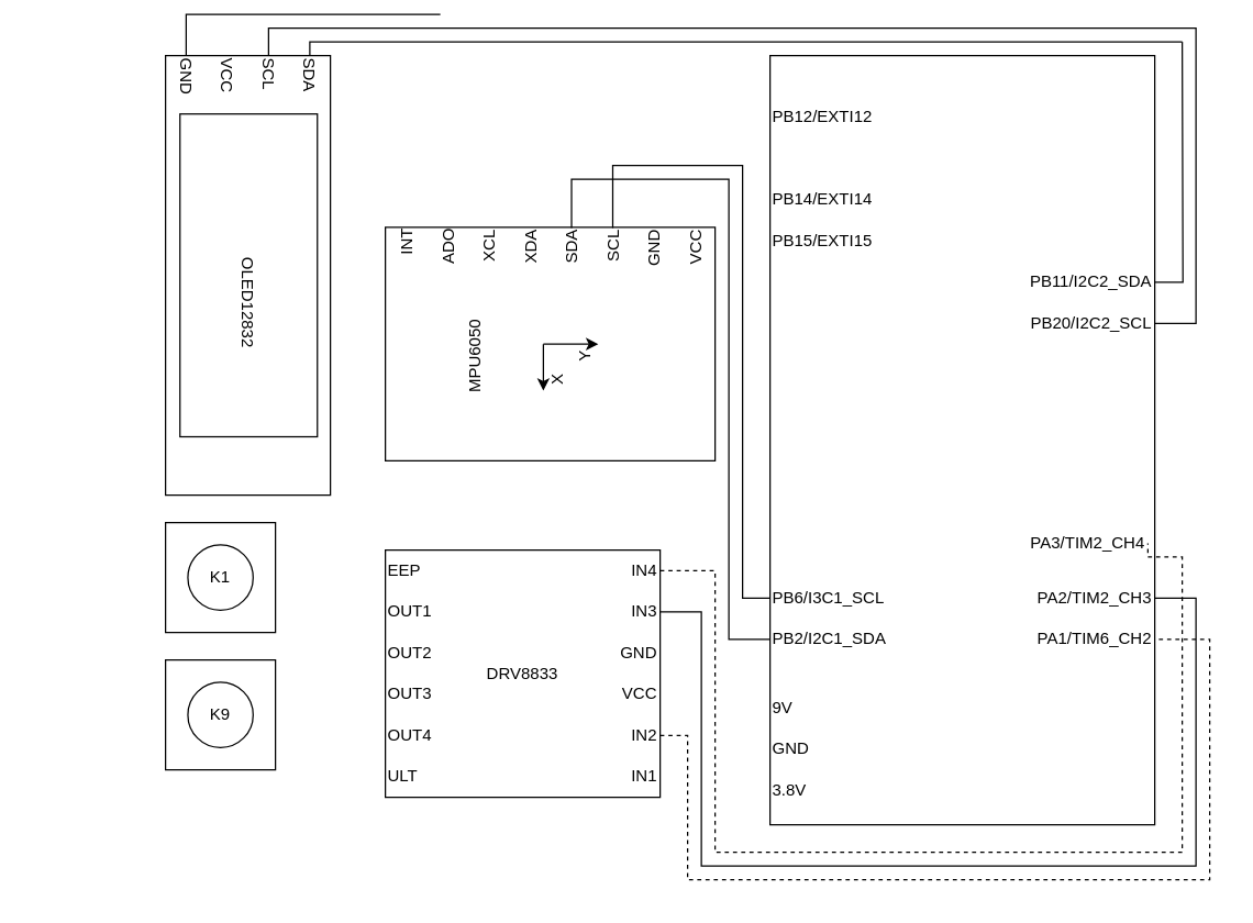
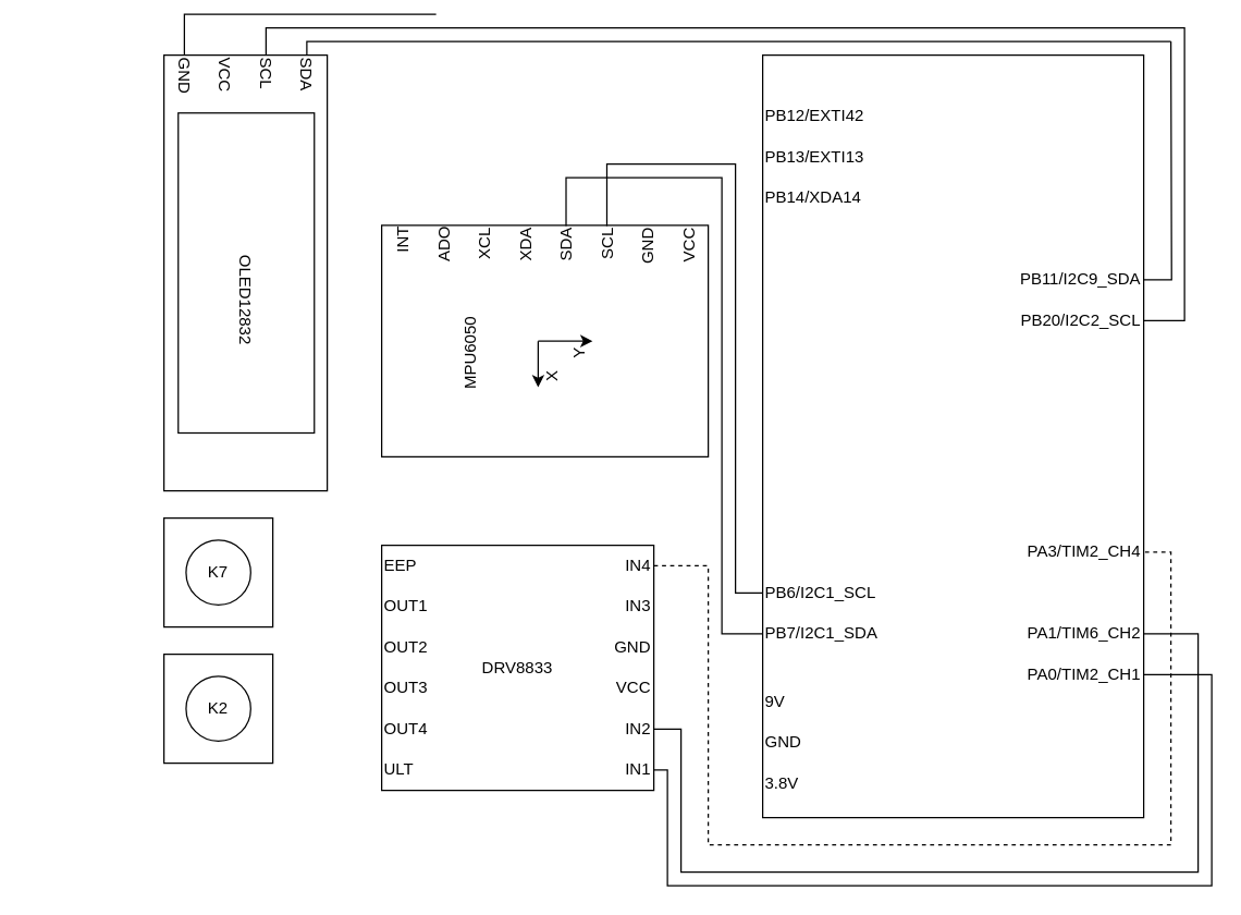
  <mxCell id="0" />
  <mxCell id="1" parent="0" />
  <mxCell id="2" value="" style="group;rotation=0;" parent="1" vertex="1" connectable="0"><mxGeometry x="280" y="400" width="200" height="180" as="geometry" /></mxCell>
  <mxCell id="3" value="" style="rounded=0;whiteSpace=wrap;html=1;rotation=0;" parent="2" vertex="1"><mxGeometry width="200" height="180" as="geometry" /></mxCell>
  <mxCell id="4" value="IN4" style="text;html=1;strokeColor=none;fillColor=none;align=right;verticalAlign=middle;whiteSpace=wrap;rounded=0;rotation=0;" parent="2" vertex="1"><mxGeometry x="140" width="60" height="30" as="geometry" /></mxCell>
  <mxCell id="5" value="IN3" style="text;html=1;strokeColor=none;fillColor=none;align=right;verticalAlign=middle;whiteSpace=wrap;rounded=0;rotation=0;" parent="2" vertex="1"><mxGeometry x="140" y="30" width="60" height="30" as="geometry" /></mxCell>
  <mxCell id="6" value="GND" style="text;html=1;strokeColor=none;fillColor=none;align=right;verticalAlign=middle;whiteSpace=wrap;rounded=0;rotation=0;" parent="2" vertex="1"><mxGeometry x="140" y="60" width="60" height="30" as="geometry" /></mxCell>
  <mxCell id="7" value="VCC" style="text;html=1;strokeColor=none;fillColor=none;align=right;verticalAlign=middle;whiteSpace=wrap;rounded=0;rotation=0;" parent="2" vertex="1"><mxGeometry x="140" y="90" width="60" height="30" as="geometry" /></mxCell>
  <mxCell id="8" value="IN2" style="text;html=1;strokeColor=none;fillColor=none;align=right;verticalAlign=middle;whiteSpace=wrap;rounded=0;rotation=0;" parent="2" vertex="1"><mxGeometry x="140" y="120" width="60" height="30" as="geometry" /></mxCell>
  <mxCell id="9" value="IN1" style="text;html=1;strokeColor=none;fillColor=none;align=right;verticalAlign=middle;whiteSpace=wrap;rounded=0;rotation=0;" parent="2" vertex="1"><mxGeometry x="140" y="150" width="60" height="30" as="geometry" /></mxCell>
  <mxCell id="10" value="EEP" style="text;html=1;strokeColor=none;fillColor=none;align=left;verticalAlign=middle;whiteSpace=wrap;rounded=0;rotation=0;" parent="2" vertex="1"><mxGeometry width="60" height="30" as="geometry" /></mxCell>
  <mxCell id="11" value="OUT1" style="text;html=1;strokeColor=none;fillColor=none;align=left;verticalAlign=middle;whiteSpace=wrap;rounded=0;rotation=0;" parent="2" vertex="1"><mxGeometry y="30" width="60" height="30" as="geometry" /></mxCell>
  <mxCell id="12" value="OUT2" style="text;html=1;strokeColor=none;fillColor=none;align=left;verticalAlign=middle;whiteSpace=wrap;rounded=0;rotation=0;" parent="2" vertex="1"><mxGeometry y="60" width="60" height="30" as="geometry" /></mxCell>
  <mxCell id="13" value="OUT3" style="text;html=1;strokeColor=none;fillColor=none;align=left;verticalAlign=middle;whiteSpace=wrap;rounded=0;rotation=0;" parent="2" vertex="1"><mxGeometry y="90" width="60" height="30" as="geometry" /></mxCell>
  <mxCell id="14" value="OUT4" style="text;html=1;strokeColor=none;fillColor=none;align=left;verticalAlign=middle;whiteSpace=wrap;rounded=0;rotation=0;" parent="2" vertex="1"><mxGeometry y="120" width="60" height="30" as="geometry" /></mxCell>
  <mxCell id="15" value="ULT" style="text;html=1;strokeColor=none;fillColor=none;align=left;verticalAlign=middle;whiteSpace=wrap;rounded=0;rotation=0;" parent="2" vertex="1"><mxGeometry y="150" width="60" height="30" as="geometry" /></mxCell>
  <mxCell id="16" value="DRV8833" style="text;html=1;strokeColor=none;fillColor=none;align=center;verticalAlign=middle;whiteSpace=wrap;rounded=0;rotation=0;" parent="2" vertex="1"><mxGeometry x="70" y="75" width="60" height="30" as="geometry" /></mxCell>
  <mxCell id="17" value="" style="group;direction=west;movable=1;resizable=1;rotatable=1;deletable=1;editable=1;locked=0;connectable=1;flipH=0;rotation=90;" parent="1" vertex="1" connectable="0"><mxGeometry x="20" y="140" width="320" height="120" as="geometry" /></mxCell>
  <mxCell id="18" value="" style="rounded=0;whiteSpace=wrap;html=1;direction=west;movable=0;resizable=0;rotatable=0;deletable=0;editable=0;locked=1;connectable=0;rotation=90;" parent="17" vertex="1"><mxGeometry width="320" height="120" as="geometry" /></mxCell>
  <mxCell id="19" style="edgeStyle=orthogonalEdgeStyle;rounded=0;orthogonalLoop=1;jettySize=auto;html=1;exitX=1;exitY=0.5;exitDx=0;exitDy=0;endArrow=none;endFill=0;jumpStyle=none;" parent="17" source="20" edge="1"><mxGeometry relative="1" as="geometry"><mxPoint x="840" y="-110" as="targetPoint" /><Array as="points"><mxPoint x="205" y="-110" /><mxPoint x="230" y="-110" /></Array></mxGeometry></mxCell>
  <mxCell id="20" value="SDA" style="text;html=1;strokeColor=none;fillColor=none;align=left;verticalAlign=middle;whiteSpace=wrap;rounded=0;direction=west;movable=1;resizable=1;rotatable=1;deletable=1;editable=1;locked=0;connectable=1;rotation=90;" parent="17" vertex="1"><mxGeometry x="175" y="-85" width="60" height="30" as="geometry" /></mxCell>
  <mxCell id="21" value="SCL" style="text;html=1;strokeColor=none;fillColor=none;align=left;verticalAlign=middle;whiteSpace=wrap;rounded=0;direction=west;movable=1;resizable=1;rotatable=1;deletable=1;editable=1;locked=0;connectable=1;rotation=90;" parent="17" vertex="1"><mxGeometry x="145" y="-85" width="60" height="30" as="geometry" /></mxCell>
  <mxCell id="22" value="VCC" style="text;html=1;strokeColor=none;fillColor=none;align=left;verticalAlign=middle;whiteSpace=wrap;rounded=0;direction=west;movable=0;resizable=0;rotatable=0;deletable=0;editable=0;locked=1;connectable=0;rotation=90;" parent="17" vertex="1"><mxGeometry x="115" y="-85" width="60" height="30" as="geometry" /></mxCell>
  <mxCell id="23" style="edgeStyle=orthogonalEdgeStyle;rounded=0;orthogonalLoop=1;jettySize=auto;html=1;endArrow=none;endFill=0;" parent="17" source="24" edge="1"><mxGeometry relative="1" as="geometry"><mxPoint x="300" y="-130" as="targetPoint" /><Array as="points"><mxPoint x="115" y="-130" /></Array></mxGeometry></mxCell>
  <mxCell id="24" value="GND" style="text;html=1;strokeColor=none;fillColor=none;align=left;verticalAlign=middle;whiteSpace=wrap;rounded=0;direction=west;movable=1;resizable=1;rotatable=1;deletable=1;editable=1;locked=0;connectable=1;rotation=90;" parent="17" vertex="1"><mxGeometry x="85" y="-85" width="60" height="30" as="geometry" /></mxCell>
  <mxCell id="25" value="" style="rounded=0;whiteSpace=wrap;html=1;direction=west;movable=0;resizable=0;rotatable=0;deletable=0;editable=0;locked=1;connectable=0;rotation=90;" parent="17" vertex="1"><mxGeometry x="43" y="10" width="235" height="100" as="geometry" /></mxCell>
  <mxCell id="26" value="OLED12832" style="text;html=1;strokeColor=none;fillColor=none;align=center;verticalAlign=middle;whiteSpace=wrap;rounded=0;direction=west;movable=0;resizable=0;rotatable=0;deletable=0;editable=0;locked=1;connectable=0;rotation=90;" parent="17" vertex="1"><mxGeometry x="120" y="65" width="80" height="30" as="geometry" /></mxCell>
  <mxCell id="27" value="" style="group;rotation=-90;" parent="1" vertex="1" connectable="0"><mxGeometry x="315" y="130" width="170" height="240" as="geometry" /></mxCell>
  <mxCell id="28" value="" style="rounded=0;whiteSpace=wrap;html=1;rotation=-90;" parent="27" vertex="1"><mxGeometry width="170" height="240" as="geometry" /></mxCell>
  <mxCell id="29" value="INT" style="text;html=1;strokeColor=none;fillColor=none;align=right;verticalAlign=middle;whiteSpace=wrap;rounded=0;rotation=-90;" parent="27" vertex="1"><mxGeometry x="-45" y="45" width="51" height="30" as="geometry" /></mxCell>
  <mxCell id="30" value="ADO" style="text;html=1;strokeColor=none;fillColor=none;align=right;verticalAlign=middle;whiteSpace=wrap;rounded=0;rotation=-90;" parent="27" vertex="1"><mxGeometry x="-15" y="45" width="51" height="30" as="geometry" /></mxCell>
  <mxCell id="31" value="XCL" style="text;html=1;strokeColor=none;fillColor=none;align=right;verticalAlign=middle;whiteSpace=wrap;rounded=0;rotation=-90;" parent="27" vertex="1"><mxGeometry x="15" y="46" width="51" height="30" as="geometry" /></mxCell>
  <mxCell id="32" value="XDA" style="text;html=1;strokeColor=none;fillColor=none;align=right;verticalAlign=middle;whiteSpace=wrap;rounded=0;rotation=-90;" parent="27" vertex="1"><mxGeometry x="45" y="46" width="51" height="30" as="geometry" /></mxCell>
  <mxCell id="33" value="SDA" style="text;html=1;strokeColor=none;fillColor=none;align=right;verticalAlign=middle;whiteSpace=wrap;rounded=0;rotation=-90;" parent="27" vertex="1"><mxGeometry x="75" y="46" width="51" height="30" as="geometry" /></mxCell>
  <mxCell id="34" value="SCL" style="text;html=1;strokeColor=none;fillColor=none;align=right;verticalAlign=middle;whiteSpace=wrap;rounded=0;rotation=-90;" parent="27" vertex="1"><mxGeometry x="105" y="46" width="51" height="30" as="geometry" /></mxCell>
  <mxCell id="35" value="GND" style="text;html=1;strokeColor=none;fillColor=none;align=right;verticalAlign=middle;whiteSpace=wrap;rounded=0;rotation=-90;" parent="27" vertex="1"><mxGeometry x="135" y="46" width="51" height="30" as="geometry" /></mxCell>
  <mxCell id="36" value="VCC" style="text;html=1;strokeColor=none;fillColor=none;align=right;verticalAlign=middle;whiteSpace=wrap;rounded=0;rotation=-90;" parent="27" vertex="1"><mxGeometry x="165" y="46" width="51" height="30" as="geometry" /></mxCell>
  <mxCell id="37" value="MPU6050" style="text;html=1;strokeColor=none;fillColor=none;align=center;verticalAlign=middle;whiteSpace=wrap;rounded=0;rotation=-90;" parent="27" vertex="1"><mxGeometry x="5" y="114" width="51" height="30" as="geometry" /></mxCell>
  <mxCell id="38" value="" style="endArrow=classic;html=1;rounded=0;" parent="27" edge="1"><mxGeometry width="50" height="50" relative="1" as="geometry"><mxPoint x="80" y="120" as="sourcePoint" /><mxPoint x="120" y="120" as="targetPoint" /></mxGeometry></mxCell>
  <mxCell id="39" value="" style="endArrow=classic;html=1;rounded=0;" parent="27" edge="1"><mxGeometry width="50" height="50" relative="1" as="geometry"><mxPoint x="80" y="120" as="sourcePoint" /><mxPoint x="80" y="154" as="targetPoint" /></mxGeometry></mxCell>
  <mxCell id="40" value="X" style="text;html=1;strokeColor=none;fillColor=none;align=center;verticalAlign=middle;whiteSpace=wrap;rounded=0;rotation=-90;" parent="27" vertex="1"><mxGeometry x="82" y="136" width="17" height="20" as="geometry" /></mxCell>
  <mxCell id="41" value="Y" style="text;html=1;strokeColor=none;fillColor=none;align=center;verticalAlign=middle;whiteSpace=wrap;rounded=0;rotation=-90;" parent="27" vertex="1"><mxGeometry x="102" y="119" width="17" height="20" as="geometry" /></mxCell>
  <mxCell id="42" value="" style="group" parent="1" vertex="1" connectable="0"><mxGeometry x="560" y="40" width="280" height="560" as="geometry" /></mxCell>
  <mxCell id="43" value="" style="rounded=0;whiteSpace=wrap;html=1;" parent="42" vertex="1"><mxGeometry width="280" height="560" as="geometry" /></mxCell>
+ <mxCell id="44" value="PA0/TIM2_CH1" style="text;html=1;strokeColor=none;fillColor=none;align=right;verticalAlign=middle;whiteSpace=wrap;rounded=0;" parent="42" vertex="1"><mxGeometry x="190" y="440" width="90" height="30" as="geometry" /></mxCell>
  <mxCell id="45" value="PA1/TIM6_CH2" style="text;html=1;strokeColor=none;fillColor=none;align=right;verticalAlign=middle;whiteSpace=wrap;rounded=0;" parent="42" vertex="1"><mxGeometry x="190" y="410" width="90" height="30" as="geometry" /></mxCell>
- <mxCell id="46" value="PA2/TIM2_CH3" style="text;html=1;strokeColor=none;fillColor=none;align=right;verticalAlign=middle;whiteSpace=wrap;rounded=0;" parent="42" vertex="1"><mxGeometry x="190" y="380" width="90" height="30" as="geometry" /></mxCell>
- <mxCell id="47" value="PA3/TIM2_CH4" style="text;html=1;strokeColor=none;fillColor=none;align=right;verticalAlign=middle;whiteSpace=wrap;rounded=0;" parent="42" vertex="1"><mxGeometry x="185" y="340" width="90" height="30" as="geometry" /></mxCell>
- <mxCell id="48" value="PB2/I2C1_SDA" style="text;html=1;strokeColor=none;fillColor=none;align=left;verticalAlign=middle;whiteSpace=wrap;rounded=0;" parent="42" vertex="1"><mxGeometry y="410" width="90" height="30" as="geometry" /></mxCell>
- <mxCell id="49" value="PB6/I3C1_SCL" style="text;html=1;strokeColor=none;fillColor=none;align=left;verticalAlign=middle;whiteSpace=wrap;rounded=0;" parent="42" vertex="1"><mxGeometry y="380" width="90" height="30" as="geometry" /></mxCell>
+ <mxCell id="47" value="PA3/TIM2_CH4" style="text;html=1;strokeColor=none;fillColor=none;align=right;verticalAlign=middle;whiteSpace=wrap;rounded=0;" parent="42" vertex="1"><mxGeometry x="190" y="350" width="90" height="30" as="geometry" /></mxCell>
+ <mxCell id="48" value="PB7/I2C1_SDA" style="text;html=1;strokeColor=none;fillColor=none;align=left;verticalAlign=middle;whiteSpace=wrap;rounded=0;" parent="42" vertex="1"><mxGeometry y="410" width="90" height="30" as="geometry" /></mxCell>
+ <mxCell id="49" value="PB6/I2C1_SCL" style="text;html=1;strokeColor=none;fillColor=none;align=left;verticalAlign=middle;whiteSpace=wrap;rounded=0;" parent="42" vertex="1"><mxGeometry y="380" width="90" height="30" as="geometry" /></mxCell>
  <mxCell id="50" style="edgeStyle=orthogonalEdgeStyle;rounded=0;orthogonalLoop=1;jettySize=auto;html=1;endArrow=none;endFill=0;" parent="42" source="51" edge="1"><mxGeometry relative="1" as="geometry"><mxPoint x="300" y="-10" as="targetPoint" /></mxGeometry></mxCell>
- <mxCell id="51" value="PB11/I2C2_SDA" style="text;html=1;strokeColor=none;fillColor=none;align=right;verticalAlign=middle;whiteSpace=wrap;rounded=0;" parent="42" vertex="1"><mxGeometry x="190" y="150" width="90" height="30" as="geometry" /></mxCell>
+ <mxCell id="51" value="PB11/I2C9_SDA" style="text;html=1;strokeColor=none;fillColor=none;align=right;verticalAlign=middle;whiteSpace=wrap;rounded=0;" parent="42" vertex="1"><mxGeometry x="190" y="150" width="90" height="30" as="geometry" /></mxCell>
  <mxCell id="52" value="PB20/I2C2_SCL" style="text;html=1;strokeColor=none;fillColor=none;align=right;verticalAlign=middle;whiteSpace=wrap;rounded=0;" parent="42" vertex="1"><mxGeometry x="190" y="180" width="90" height="30" as="geometry" /></mxCell>
- <mxCell id="53" value="PB15/EXTI15" style="text;html=1;strokeColor=none;fillColor=none;align=left;verticalAlign=middle;whiteSpace=wrap;rounded=0;" parent="42" vertex="1"><mxGeometry y="120" width="90" height="30" as="geometry" /></mxCell>
- <mxCell id="54" value="PB14/EXTI14" style="text;html=1;strokeColor=none;fillColor=none;align=left;verticalAlign=middle;whiteSpace=wrap;rounded=0;" parent="42" vertex="1"><mxGeometry y="90" width="90" height="30" as="geometry" /></mxCell>
- <mxCell id="56" value="PB12/EXTI12" style="text;html=1;strokeColor=none;fillColor=none;align=left;verticalAlign=middle;whiteSpace=wrap;rounded=0;" parent="42" vertex="1"><mxGeometry y="30" width="90" height="30" as="geometry" /></mxCell>
+ <mxCell id="54" value="PB14/XDA14" style="text;html=1;strokeColor=none;fillColor=none;align=left;verticalAlign=middle;whiteSpace=wrap;rounded=0;" parent="42" vertex="1"><mxGeometry y="90" width="90" height="30" as="geometry" /></mxCell>
+ <mxCell id="55" value="PB13/EXTI13" style="text;html=1;strokeColor=none;fillColor=none;align=left;verticalAlign=middle;whiteSpace=wrap;rounded=0;" parent="42" vertex="1"><mxGeometry y="60" width="90" height="30" as="geometry" /></mxCell>
+ <mxCell id="56" value="PB12/EXTI42" style="text;html=1;strokeColor=none;fillColor=none;align=left;verticalAlign=middle;whiteSpace=wrap;rounded=0;" parent="42" vertex="1"><mxGeometry y="30" width="90" height="30" as="geometry" /></mxCell>
  <mxCell id="57" value="3.8V" style="text;html=1;strokeColor=none;fillColor=none;align=left;verticalAlign=middle;whiteSpace=wrap;rounded=0;" parent="42" vertex="1"><mxGeometry y="520" width="60" height="30" as="geometry" /></mxCell>
  <mxCell id="58" value="GND" style="text;html=1;strokeColor=none;fillColor=none;align=left;verticalAlign=middle;whiteSpace=wrap;rounded=0;" parent="42" vertex="1"><mxGeometry y="490" width="60" height="30" as="geometry" /></mxCell>
  <mxCell id="59" value="9V" style="text;html=1;strokeColor=none;fillColor=none;align=left;verticalAlign=middle;whiteSpace=wrap;rounded=0;" parent="42" vertex="1"><mxGeometry y="460" width="60" height="30" as="geometry" /></mxCell>
  <mxCell id="60" value="" style="group" parent="1" vertex="1" connectable="0"><mxGeometry x="120" y="380" width="80" height="80" as="geometry" /></mxCell>
  <mxCell id="61" value="" style="rounded=0;whiteSpace=wrap;html=1;container=0;" parent="60" vertex="1"><mxGeometry width="80" height="80" as="geometry" /></mxCell>
  <mxCell id="62" value="" style="ellipse;whiteSpace=wrap;html=1;aspect=fixed;container=0;" parent="60" vertex="1"><mxGeometry x="16.25" y="16.25" width="47.5" height="47.5" as="geometry" /></mxCell>
- <mxCell id="63" value="K1" style="text;html=1;strokeColor=none;fillColor=none;align=center;verticalAlign=middle;whiteSpace=wrap;rounded=0;container=0;" parent="60" vertex="1"><mxGeometry x="10" y="25" width="60" height="30" as="geometry" /></mxCell>
+ <mxCell id="63" value="K7" style="text;html=1;strokeColor=none;fillColor=none;align=center;verticalAlign=middle;whiteSpace=wrap;rounded=0;container=0;" parent="60" vertex="1"><mxGeometry x="10" y="25" width="60" height="30" as="geometry" /></mxCell>
  <mxCell id="64" value="" style="group" parent="1" vertex="1" connectable="0"><mxGeometry x="120" y="480" width="80" height="80" as="geometry" /></mxCell>
  <mxCell id="65" value="" style="rounded=0;whiteSpace=wrap;html=1;container=0;" parent="64" vertex="1"><mxGeometry width="80" height="80" as="geometry" /></mxCell>
  <mxCell id="66" value="" style="ellipse;whiteSpace=wrap;html=1;aspect=fixed;container=0;" parent="64" vertex="1"><mxGeometry x="16.25" y="16.25" width="47.5" height="47.5" as="geometry" /></mxCell>
- <mxCell id="67" value="K9" style="text;html=1;strokeColor=none;fillColor=none;align=center;verticalAlign=middle;whiteSpace=wrap;rounded=0;container=0;" parent="64" vertex="1"><mxGeometry x="10" y="25" width="60" height="30" as="geometry" /></mxCell>
+ <mxCell id="67" value="K2" style="text;html=1;strokeColor=none;fillColor=none;align=center;verticalAlign=middle;whiteSpace=wrap;rounded=0;container=0;" parent="64" vertex="1"><mxGeometry x="10" y="25" width="60" height="30" as="geometry" /></mxCell>
  <mxCell id="68" style="edgeStyle=orthogonalEdgeStyle;rounded=0;orthogonalLoop=1;jettySize=auto;html=1;endArrow=none;endFill=0;entryX=1;entryY=0.5;entryDx=0;entryDy=0;" parent="1" source="21" target="52" edge="1"><mxGeometry relative="1" as="geometry"><mxPoint x="195" y="20" as="targetPoint" /><Array as="points"><mxPoint x="195" y="20" /><mxPoint x="870" y="20" /><mxPoint x="870" y="235" /></Array></mxGeometry></mxCell>
  <mxCell id="69" style="edgeStyle=orthogonalEdgeStyle;rounded=0;orthogonalLoop=1;jettySize=auto;html=1;entryX=0;entryY=0.5;entryDx=0;entryDy=0;endArrow=none;endFill=0;" parent="1" source="34" target="49" edge="1"><mxGeometry relative="1" as="geometry"><mxPoint x="460" y="190" as="targetPoint" /><Array as="points"><mxPoint x="446" y="120" /><mxPoint x="540" y="120" /><mxPoint x="540" y="435" /></Array></mxGeometry></mxCell>
  <mxCell id="70" style="edgeStyle=orthogonalEdgeStyle;rounded=0;orthogonalLoop=1;jettySize=auto;html=1;entryX=0;entryY=0.5;entryDx=0;entryDy=0;endArrow=none;endFill=0;" parent="1" source="33" target="48" edge="1"><mxGeometry relative="1" as="geometry"><Array as="points"><mxPoint x="416" y="130" /><mxPoint x="530" y="130" /><mxPoint x="530" y="465" /></Array></mxGeometry></mxCell>
  <mxCell id="71" style="edgeStyle=orthogonalEdgeStyle;rounded=0;orthogonalLoop=1;jettySize=auto;html=1;exitX=1;exitY=0.5;exitDx=0;exitDy=0;entryX=1;entryY=0.5;entryDx=0;entryDy=0;endArrow=none;endFill=0;dashed=1;" parent="1" source="4" target="47" edge="1"><mxGeometry relative="1" as="geometry"><Array as="points"><mxPoint x="520" y="415" /><mxPoint x="520" y="620" /><mxPoint x="860" y="620" /><mxPoint x="860" y="405" /></Array></mxGeometry></mxCell>
- <mxCell id="72" style="edgeStyle=orthogonalEdgeStyle;rounded=0;orthogonalLoop=1;jettySize=auto;html=1;entryX=1;entryY=0.5;entryDx=0;entryDy=0;endArrow=none;endFill=0;" parent="1" source="5" target="46" edge="1"><mxGeometry relative="1" as="geometry"><Array as="points"><mxPoint x="510" y="445" /><mxPoint x="510" y="630" /><mxPoint x="870" y="630" /><mxPoint x="870" y="435" /></Array></mxGeometry></mxCell>
- <mxCell id="73" style="edgeStyle=orthogonalEdgeStyle;rounded=0;orthogonalLoop=1;jettySize=auto;html=1;exitX=1;exitY=0.5;exitDx=0;exitDy=0;entryX=1;entryY=0.5;entryDx=0;entryDy=0;endArrow=none;endFill=0;dashed=1;" parent="1" source="8" target="45" edge="1"><mxGeometry relative="1" as="geometry"><Array as="points"><mxPoint x="500" y="535" /><mxPoint x="500" y="640" /><mxPoint x="880" y="640" /><mxPoint x="880" y="465" /></Array></mxGeometry></mxCell>
+ <mxCell id="73" style="edgeStyle=orthogonalEdgeStyle;rounded=0;orthogonalLoop=1;jettySize=auto;html=1;exitX=1;exitY=0.5;exitDx=0;exitDy=0;entryX=1;entryY=0.5;entryDx=0;entryDy=0;endArrow=none;endFill=0;" parent="1" source="8" target="45" edge="1"><mxGeometry relative="1" as="geometry"><Array as="points"><mxPoint x="500" y="535" /><mxPoint x="500" y="640" /><mxPoint x="880" y="640" /><mxPoint x="880" y="465" /></Array></mxGeometry></mxCell>
+ <mxCell id="74" style="edgeStyle=orthogonalEdgeStyle;rounded=0;orthogonalLoop=1;jettySize=auto;html=1;exitX=1;exitY=0.5;exitDx=0;exitDy=0;entryX=1;entryY=0.5;entryDx=0;entryDy=0;endArrow=none;endFill=0;" parent="1" source="9" target="44" edge="1"><mxGeometry relative="1" as="geometry"><Array as="points"><mxPoint x="490" y="565" /><mxPoint x="490" y="650" /><mxPoint x="890" y="650" /><mxPoint x="890" y="495" /></Array></mxGeometry></mxCell>
